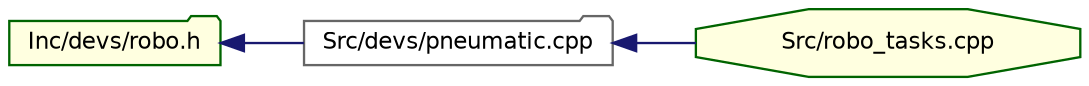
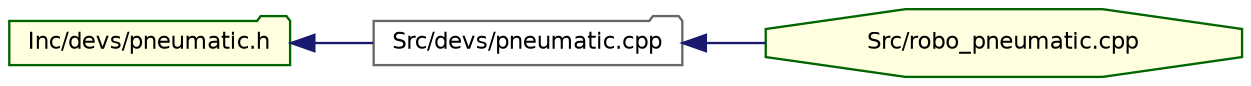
  digraph {
    rankdir=LR
    node [color=darkgreen fillcolor=lightyellow fontname=Helvetica fontsize=10 shape=folder style=filled]
    edge [color=midnightblue dir=back fontname=Helvetica fontsize=10 labelfontname=Helvetica labelfontsize=10 style=solid]
-   n1 [fontcolor=black height=0.2 label="Inc/devs/robo.h" width=0.4]
+   n1 [fontcolor=black height=0.2 label="Inc/devs/pneumatic.h" width=0.4]
    n2 [color=gray40 fillcolor=white height=0.2 label="Src/devs/pneumatic.cpp" width=0.4]
-   n3 [height=0.2 label="Src/robo_tasks.cpp" shape=octagon width=0.4]
+   n3 [height=0.2 label="Src/robo_pneumatic.cpp" shape=octagon width=0.4]
    n1 -> n2
    n2 -> n3
  }
